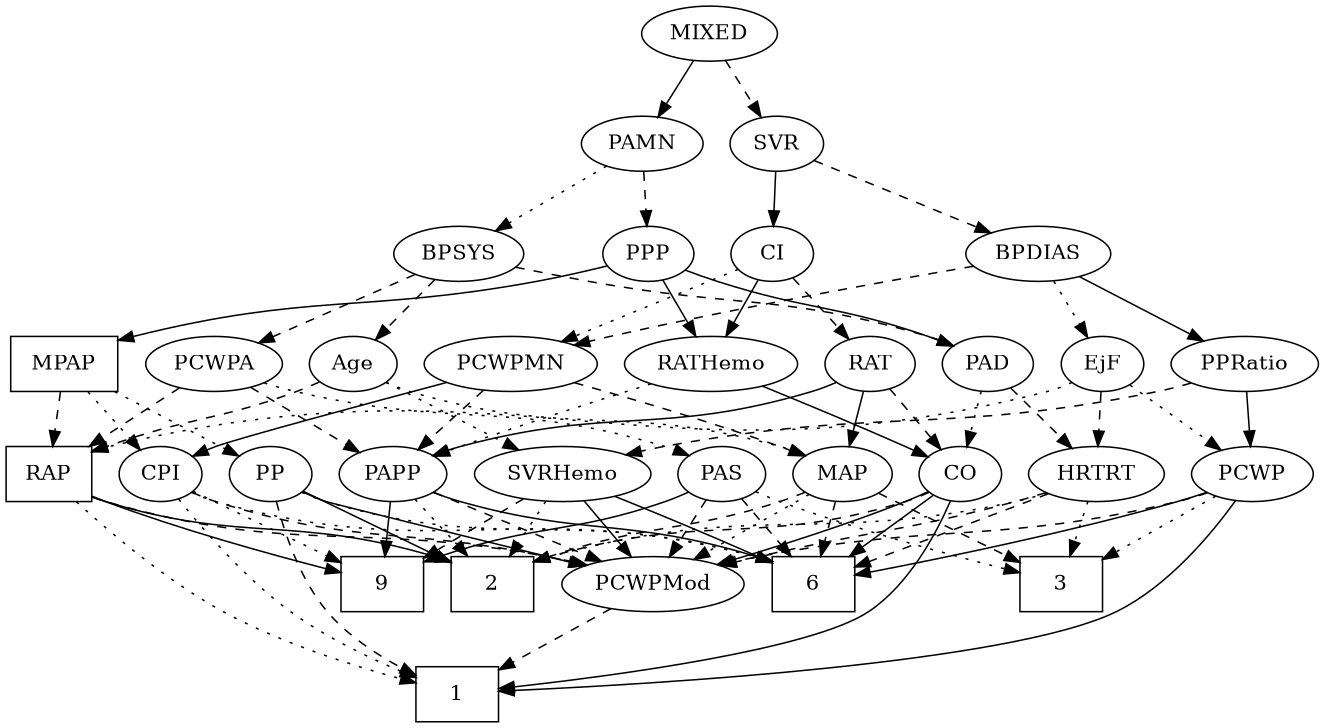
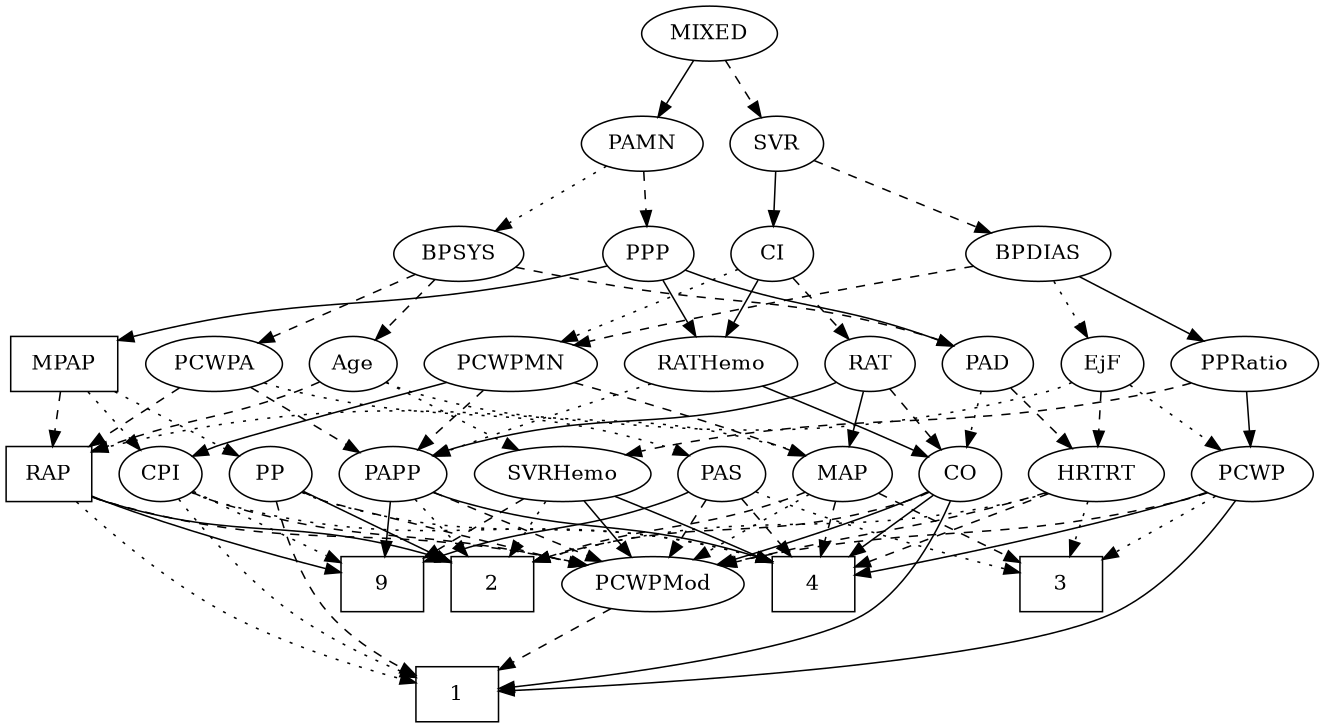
  strict digraph {
    edge [style=dashed]
    1 [height=0.5 shape=box width=0.75]
    2 [height=0.5 shape=box width=0.75]
    3 [height=0.5 shape=box width=0.75]
-   4 [height=0.5 shape=box width=0.75 label=6]
+   4 [height=0.5 shape=box width=0.75]
    n5 [height=0.5 label=9 shape=box width=0.75]
    Age [height=0.5 width=0.75]
    RAP [height=0.5 shape=box width=0.77632]
    SVRHemo [height=0.5 width=1.3902]
    MAP [height=0.5 width=0.84854]
    PCWPMod [height=0.5 width=1.4443]
    EjF [height=0.5 width=0.75]
    PCWP [height=0.5 width=0.97491]
    HRTRT [height=0.5 width=1.1013]
    MIXED [height=0.5 width=1.1193]
    PAMN [height=0.5 width=1.011]
    SVR [height=0.5 width=0.77632]
    BPSYS [height=0.5 width=1.0471]
    PPP [height=0.5 width=0.75]
    BPDIAS [height=0.5 width=1.1735]
    CI [height=0.5 width=0.75]
    PAD [height=0.5 width=0.79437]
    PCWPA [height=0.5 width=1.1555]
    MPAP [height=0.5 shape=box width=0.97491]
    RATHemo [height=0.5 width=1.3721]
    PCWPMN [height=0.5 width=1.3902]
    PPRatio [height=0.5 width=1.1013]
    RAT [height=0.5 width=0.75827]
    CPI [height=0.5 width=0.75]
    PP [height=0.5 width=0.75]
    CO [height=0.5 width=0.75]
    PAS [height=0.5 width=0.75]
    PAPP [height=0.5 width=0.88464]
    Age -> RAP
    Age -> SVRHemo [style=dotted]
    Age -> MAP [style=dotted]
    RAP -> 1 [style=dotted]
    RAP -> 2 [style=solid]
    RAP -> n5 [style=solid]
    RAP -> PCWPMod
    SVRHemo -> 2 [style=dotted]
    SVRHemo -> 4 [style=solid]
    SVRHemo -> n5
    SVRHemo -> PCWPMod [style=solid]
    MAP -> 2
    MAP -> 3
    MAP -> 4
    MAP -> PCWPMod [style=dotted]
    PCWPMod -> 1
    EjF -> RAP [style=dotted]
    EjF -> PCWP [style=dotted]
    EjF -> HRTRT
    PCWP -> 1 [style=solid]
    PCWP -> 3 [style=dotted]
    PCWP -> 4 [style=solid]
    PCWP -> PCWPMod
    HRTRT -> 2 [style=dotted]
    HRTRT -> 3 [style=dotted]
    HRTRT -> 4
    HRTRT -> PCWPMod
    MIXED -> PAMN [style=solid]
    MIXED -> SVR
    PAMN -> BPSYS [style=dotted]
    PAMN -> PPP
    SVR -> BPDIAS
    SVR -> CI [style=solid]
    BPSYS -> Age
    BPSYS -> PAD
    BPSYS -> PCWPA
    PPP -> PAD [style=solid]
    PPP -> MPAP [style=solid]
    PPP -> RATHemo [style=solid]
    BPDIAS -> EjF [style=dotted]
    BPDIAS -> PCWPMN
    BPDIAS -> PPRatio [style=solid]
    CI -> RATHemo [style=solid]
    CI -> PCWPMN [style=dotted]
    CI -> RAT
    PAD -> HRTRT
    PAD -> CO [style=dotted]
    PCWPA -> RAP
    PCWPA -> PAS [style=dotted]
    PCWPA -> PAPP
    MPAP -> RAP
    MPAP -> CPI [style=dotted]
    MPAP -> PP [style=dotted]
    RATHemo -> CO [style=solid]
    RATHemo -> PAPP [style=dotted]
    PCWPMN -> MAP
    PCWPMN -> CPI [style=solid]
    PCWPMN -> PAPP
    PPRatio -> SVRHemo
    PPRatio -> PCWP [style=solid]
    RAT -> MAP [style=solid]
    RAT -> CO
    RAT -> PAPP [style=solid]
    CPI -> 1 [style=dotted]
    CPI -> 4 [style=dotted]
    CPI -> n5 [style=dotted]
    CPI -> PCWPMod
    PP -> 1
    PP -> 2 [style=solid]
    PP -> 4 [style=dotted]
-   PP -> PCWPMod [style=solid]
+   PP -> PCWPMod
    CO -> 1 [style=solid]
    CO -> 2
    CO -> 4 [style=solid]
    CO -> PCWPMod [style=solid]
    PAS -> 3 [style=dotted]
    PAS -> 4
    PAS -> n5 [style=solid]
    PAS -> PCWPMod
    PAPP -> 2 [style=dotted]
    PAPP -> 4 [style=solid]
    PAPP -> n5 [style=solid]
    PAPP -> PCWPMod
  }
